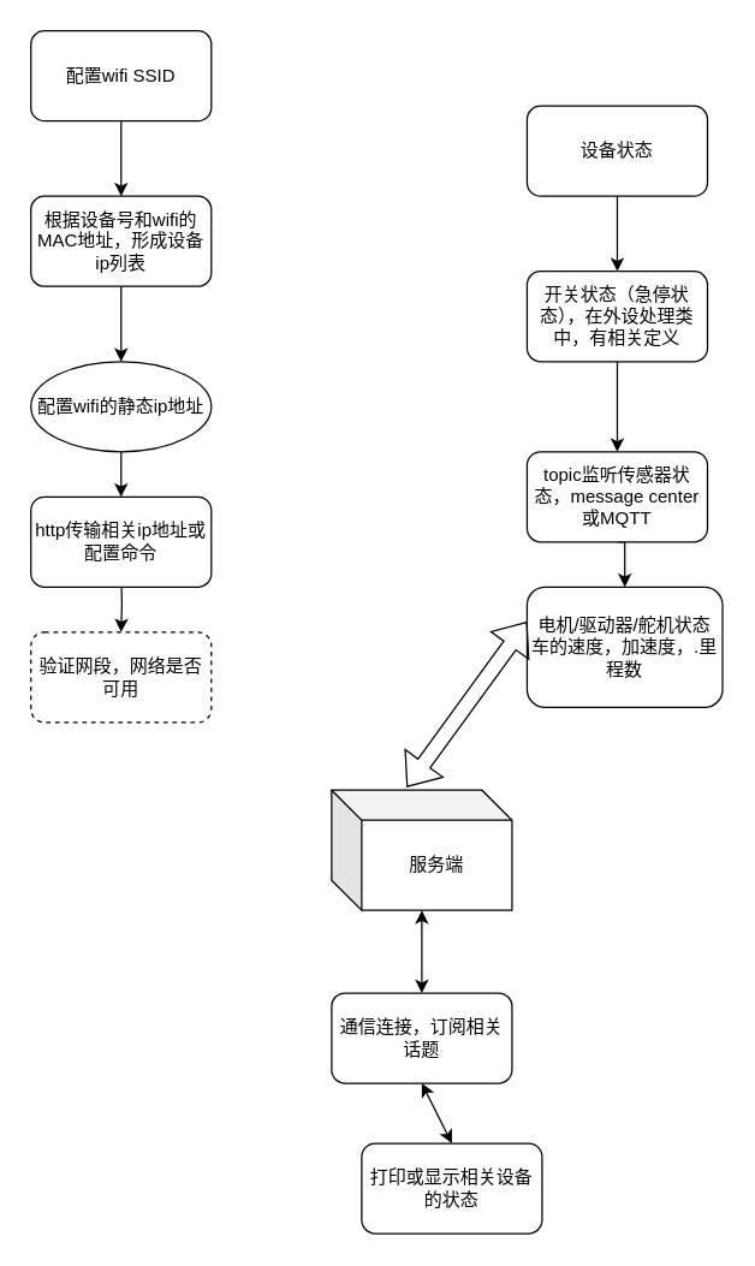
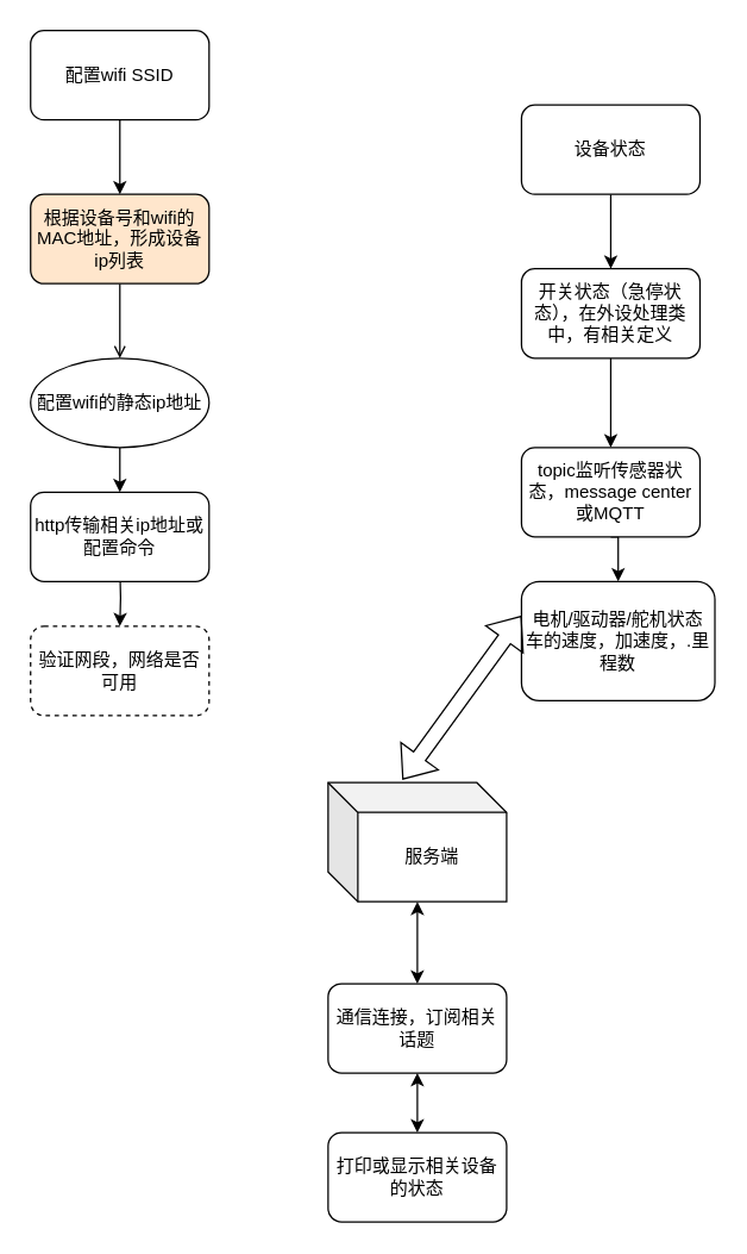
  <mxCell id="0" />
  <mxCell id="1" parent="0" />
  <mxCell id="2" value="" style="edgeStyle=orthogonalEdgeStyle;rounded=0;orthogonalLoop=1;jettySize=auto;html=1;entryX=0.5;entryY=0;entryDx=0;entryDy=0;" parent="1" source="3" target="8" edge="1"><mxGeometry relative="1" as="geometry" /></mxCell>
  <mxCell id="3" value="配置wifi SSID" style="rounded=1;whiteSpace=wrap;html=1;" parent="1" vertex="1"><mxGeometry x="20" y="20" width="120" height="60" as="geometry" /></mxCell>
  <mxCell id="4" style="edgeStyle=orthogonalEdgeStyle;rounded=0;orthogonalLoop=1;jettySize=auto;html=1;entryX=0.5;entryY=0;entryDx=0;entryDy=0;" parent="1" target="9" edge="1"><mxGeometry relative="1" as="geometry"><mxPoint x="80" y="380" as="sourcePoint" /></mxGeometry></mxCell>
  <mxCell id="5" value="" style="edgeStyle=orthogonalEdgeStyle;rounded=0;orthogonalLoop=1;jettySize=auto;html=1;" parent="1" source="6" target="14" edge="1"><mxGeometry relative="1" as="geometry" /></mxCell>
  <mxCell id="6" value="配置wifi的静态ip地址" style="ellipse;whiteSpace=wrap;html=1;" parent="1" vertex="1"><mxGeometry x="20" y="240" width="120" height="60" as="geometry" /></mxCell>
- <mxCell id="7" value="" style="edgeStyle=orthogonalEdgeStyle;rounded=0;orthogonalLoop=1;jettySize=auto;html=1;" parent="1" source="8" target="6" edge="1"><mxGeometry relative="1" as="geometry" /></mxCell>
- <mxCell id="8" value="根据设备号和wifi的MAC地址，形成设备ip列表" style="rounded=1;whiteSpace=wrap;html=1;" parent="1" vertex="1"><mxGeometry x="20" y="130" width="120" height="60" as="geometry" /></mxCell>
+ <mxCell id="7" value="" style="edgeStyle=orthogonalEdgeStyle;rounded=0;orthogonalLoop=1;jettySize=auto;html=1;endArrow=open;" parent="1" source="8" target="6" edge="1"><mxGeometry relative="1" as="geometry" /></mxCell>
+ <mxCell id="8" value="根据设备号和wifi的MAC地址，形成设备ip列表" style="rounded=1;whiteSpace=wrap;html=1;fillColor=#ffe6cc;" parent="1" vertex="1"><mxGeometry x="20" y="130" width="120" height="60" as="geometry" /></mxCell>
  <mxCell id="9" value="验证网段，网络是否可用" style="rounded=1;whiteSpace=wrap;html=1;dashed=1;" parent="1" vertex="1"><mxGeometry x="20" y="420" width="120" height="60" as="geometry" /></mxCell>
  <mxCell id="10" style="edgeStyle=orthogonalEdgeStyle;rounded=0;orthogonalLoop=1;jettySize=auto;html=1;entryX=0.5;entryY=0;entryDx=0;entryDy=0;" parent="1" source="11" target="13" edge="1"><mxGeometry relative="1" as="geometry" /></mxCell>
  <mxCell id="11" value="设备状态" style="rounded=1;whiteSpace=wrap;html=1;" parent="1" vertex="1"><mxGeometry x="350" y="70" width="120" height="60" as="geometry" /></mxCell>
  <mxCell id="12" style="edgeStyle=orthogonalEdgeStyle;rounded=0;orthogonalLoop=1;jettySize=auto;html=1;exitX=0.5;exitY=1;exitDx=0;exitDy=0;" parent="1" source="13" target="16" edge="1"><mxGeometry relative="1" as="geometry" /></mxCell>
  <mxCell id="13" value="开关状态（急停状态），在外设处理类中，有相关定义" style="rounded=1;whiteSpace=wrap;html=1;" parent="1" vertex="1"><mxGeometry x="350" y="180" width="120" height="60" as="geometry" /></mxCell>
  <mxCell id="14" value="http传输相关ip地址或配置命令" style="rounded=1;whiteSpace=wrap;html=1;" parent="1" vertex="1"><mxGeometry x="20" y="330" width="120" height="60" as="geometry" /></mxCell>
  <mxCell id="15" style="edgeStyle=orthogonalEdgeStyle;rounded=0;orthogonalLoop=1;jettySize=auto;html=1;exitX=0.5;exitY=1;exitDx=0;exitDy=0;entryX=0.5;entryY=0;entryDx=0;entryDy=0;" parent="1" source="16" target="17" edge="1"><mxGeometry relative="1" as="geometry" /></mxCell>
  <mxCell id="16" value="topic监听传感器状态，message center或MQTT" style="rounded=1;whiteSpace=wrap;html=1;" parent="1" vertex="1"><mxGeometry x="350" y="300" width="120" height="60" as="geometry" /></mxCell>
  <mxCell id="17" value="电机/驱动器/舵机状态&lt;br&gt;车的速度，加速度，.里程数" style="rounded=1;whiteSpace=wrap;html=1;" parent="1" vertex="1"><mxGeometry x="350" y="390" width="130" height="80" as="geometry" /></mxCell>
  <mxCell id="18" value="服务端" style="shape=cube;whiteSpace=wrap;html=1;boundedLbl=1;backgroundOutline=1;darkOpacity=0.05;darkOpacity2=0.1;" vertex="1" parent="1"><mxGeometry x="220" y="525" width="120" height="80" as="geometry" /></mxCell>
  <mxCell id="19" value="通信连接，订阅相关话题" style="rounded=1;whiteSpace=wrap;html=1;" vertex="1" parent="1"><mxGeometry x="220" y="660" width="120" height="60" as="geometry" /></mxCell>
  <mxCell id="20" value="" style="shape=flexArrow;endArrow=classic;startArrow=classic;html=1;rounded=0;entryX=0;entryY=0.25;entryDx=0;entryDy=0;" edge="1" parent="1"><mxGeometry width="100" height="100" relative="1" as="geometry"><mxPoint x="270" y="523" as="sourcePoint" /><mxPoint x="350" y="413" as="targetPoint" /></mxGeometry></mxCell>
  <mxCell id="21" value="" style="endArrow=classic;startArrow=classic;html=1;rounded=0;entryX=0.5;entryY=1;entryDx=0;entryDy=0;entryPerimeter=0;" edge="1" parent="1" source="19" target="18"><mxGeometry width="50" height="50" relative="1" as="geometry"><mxPoint x="290" y="650" as="sourcePoint" /><mxPoint x="330" y="610" as="targetPoint" /></mxGeometry></mxCell>
- <mxCell id="22" value="打印或显示相关设备的状态" style="rounded=1;whiteSpace=wrap;html=1;" vertex="1" parent="1"><mxGeometry x="240" y="760" width="120" height="60" as="geometry" /></mxCell>
+ <mxCell id="22" value="打印或显示相关设备的状态" style="rounded=1;whiteSpace=wrap;html=1;" vertex="1" parent="1"><mxGeometry x="220" y="760" width="120" height="60" as="geometry" /></mxCell>
  <mxCell id="23" value="" style="endArrow=classic;startArrow=classic;html=1;rounded=0;exitX=0.5;exitY=0;exitDx=0;exitDy=0;entryX=0.5;entryY=1;entryDx=0;entryDy=0;" edge="1" parent="1" source="22" target="19"><mxGeometry width="50" height="50" relative="1" as="geometry"><mxPoint x="270" y="770" as="sourcePoint" /><mxPoint x="280" y="730" as="targetPoint" /></mxGeometry></mxCell>
